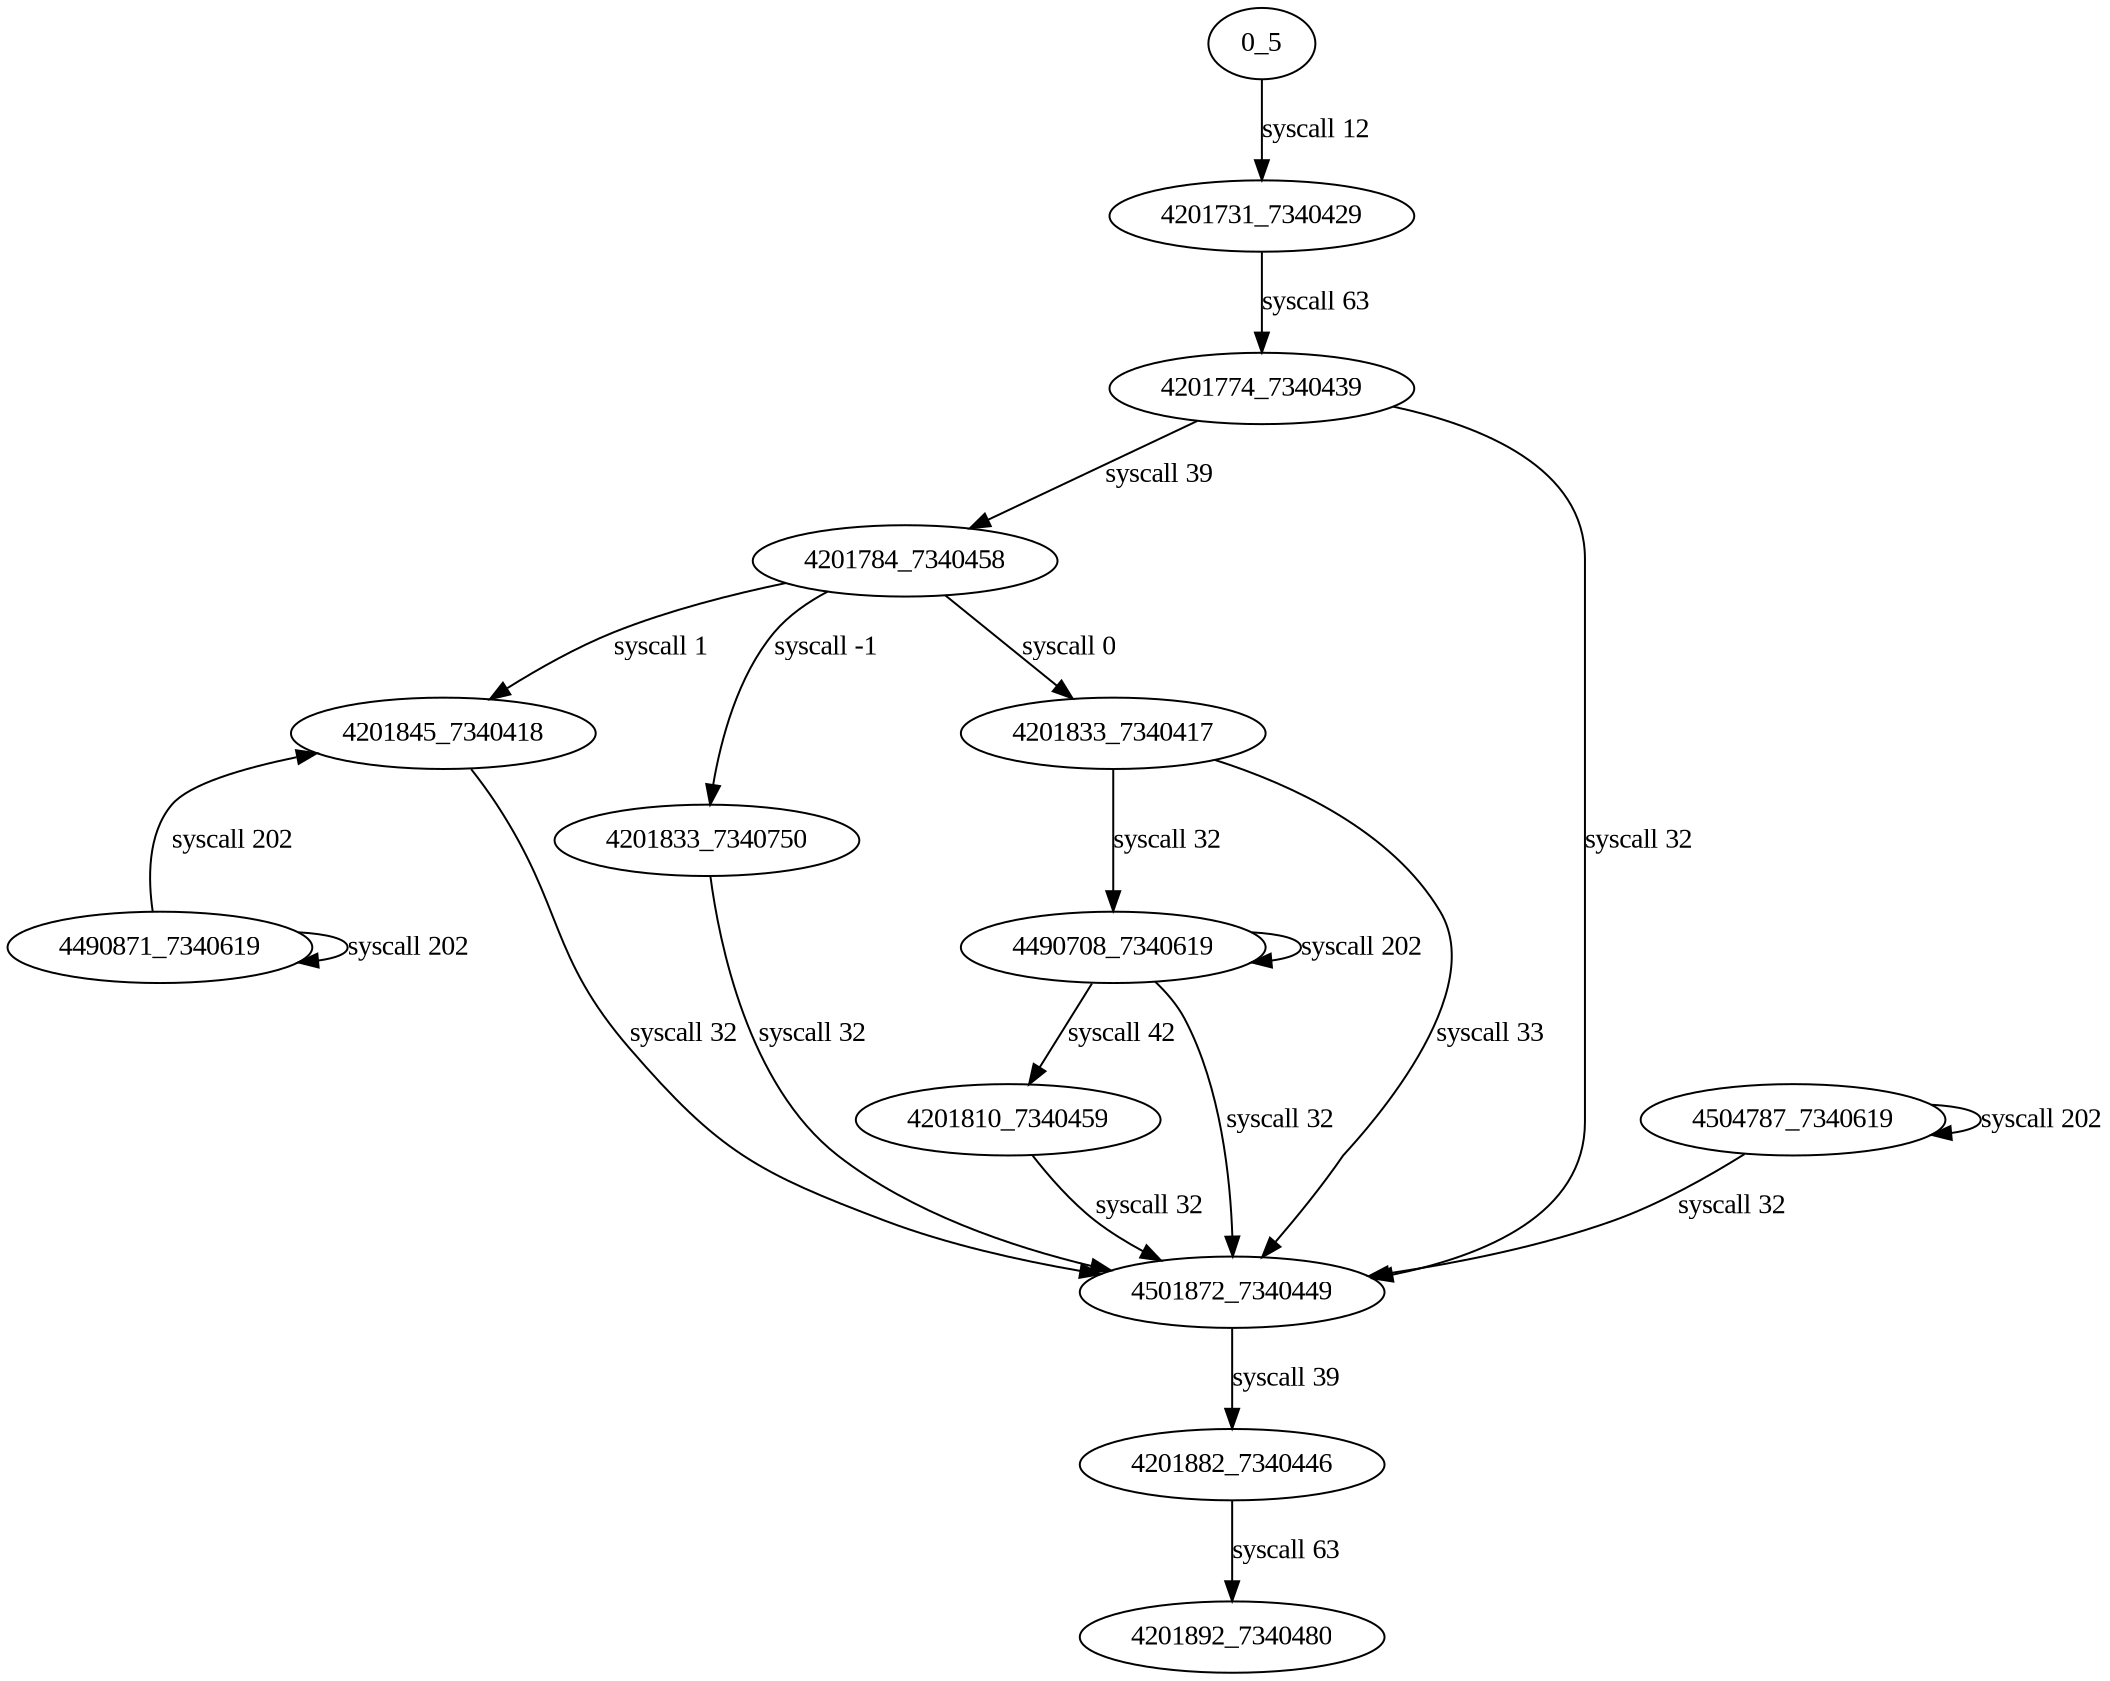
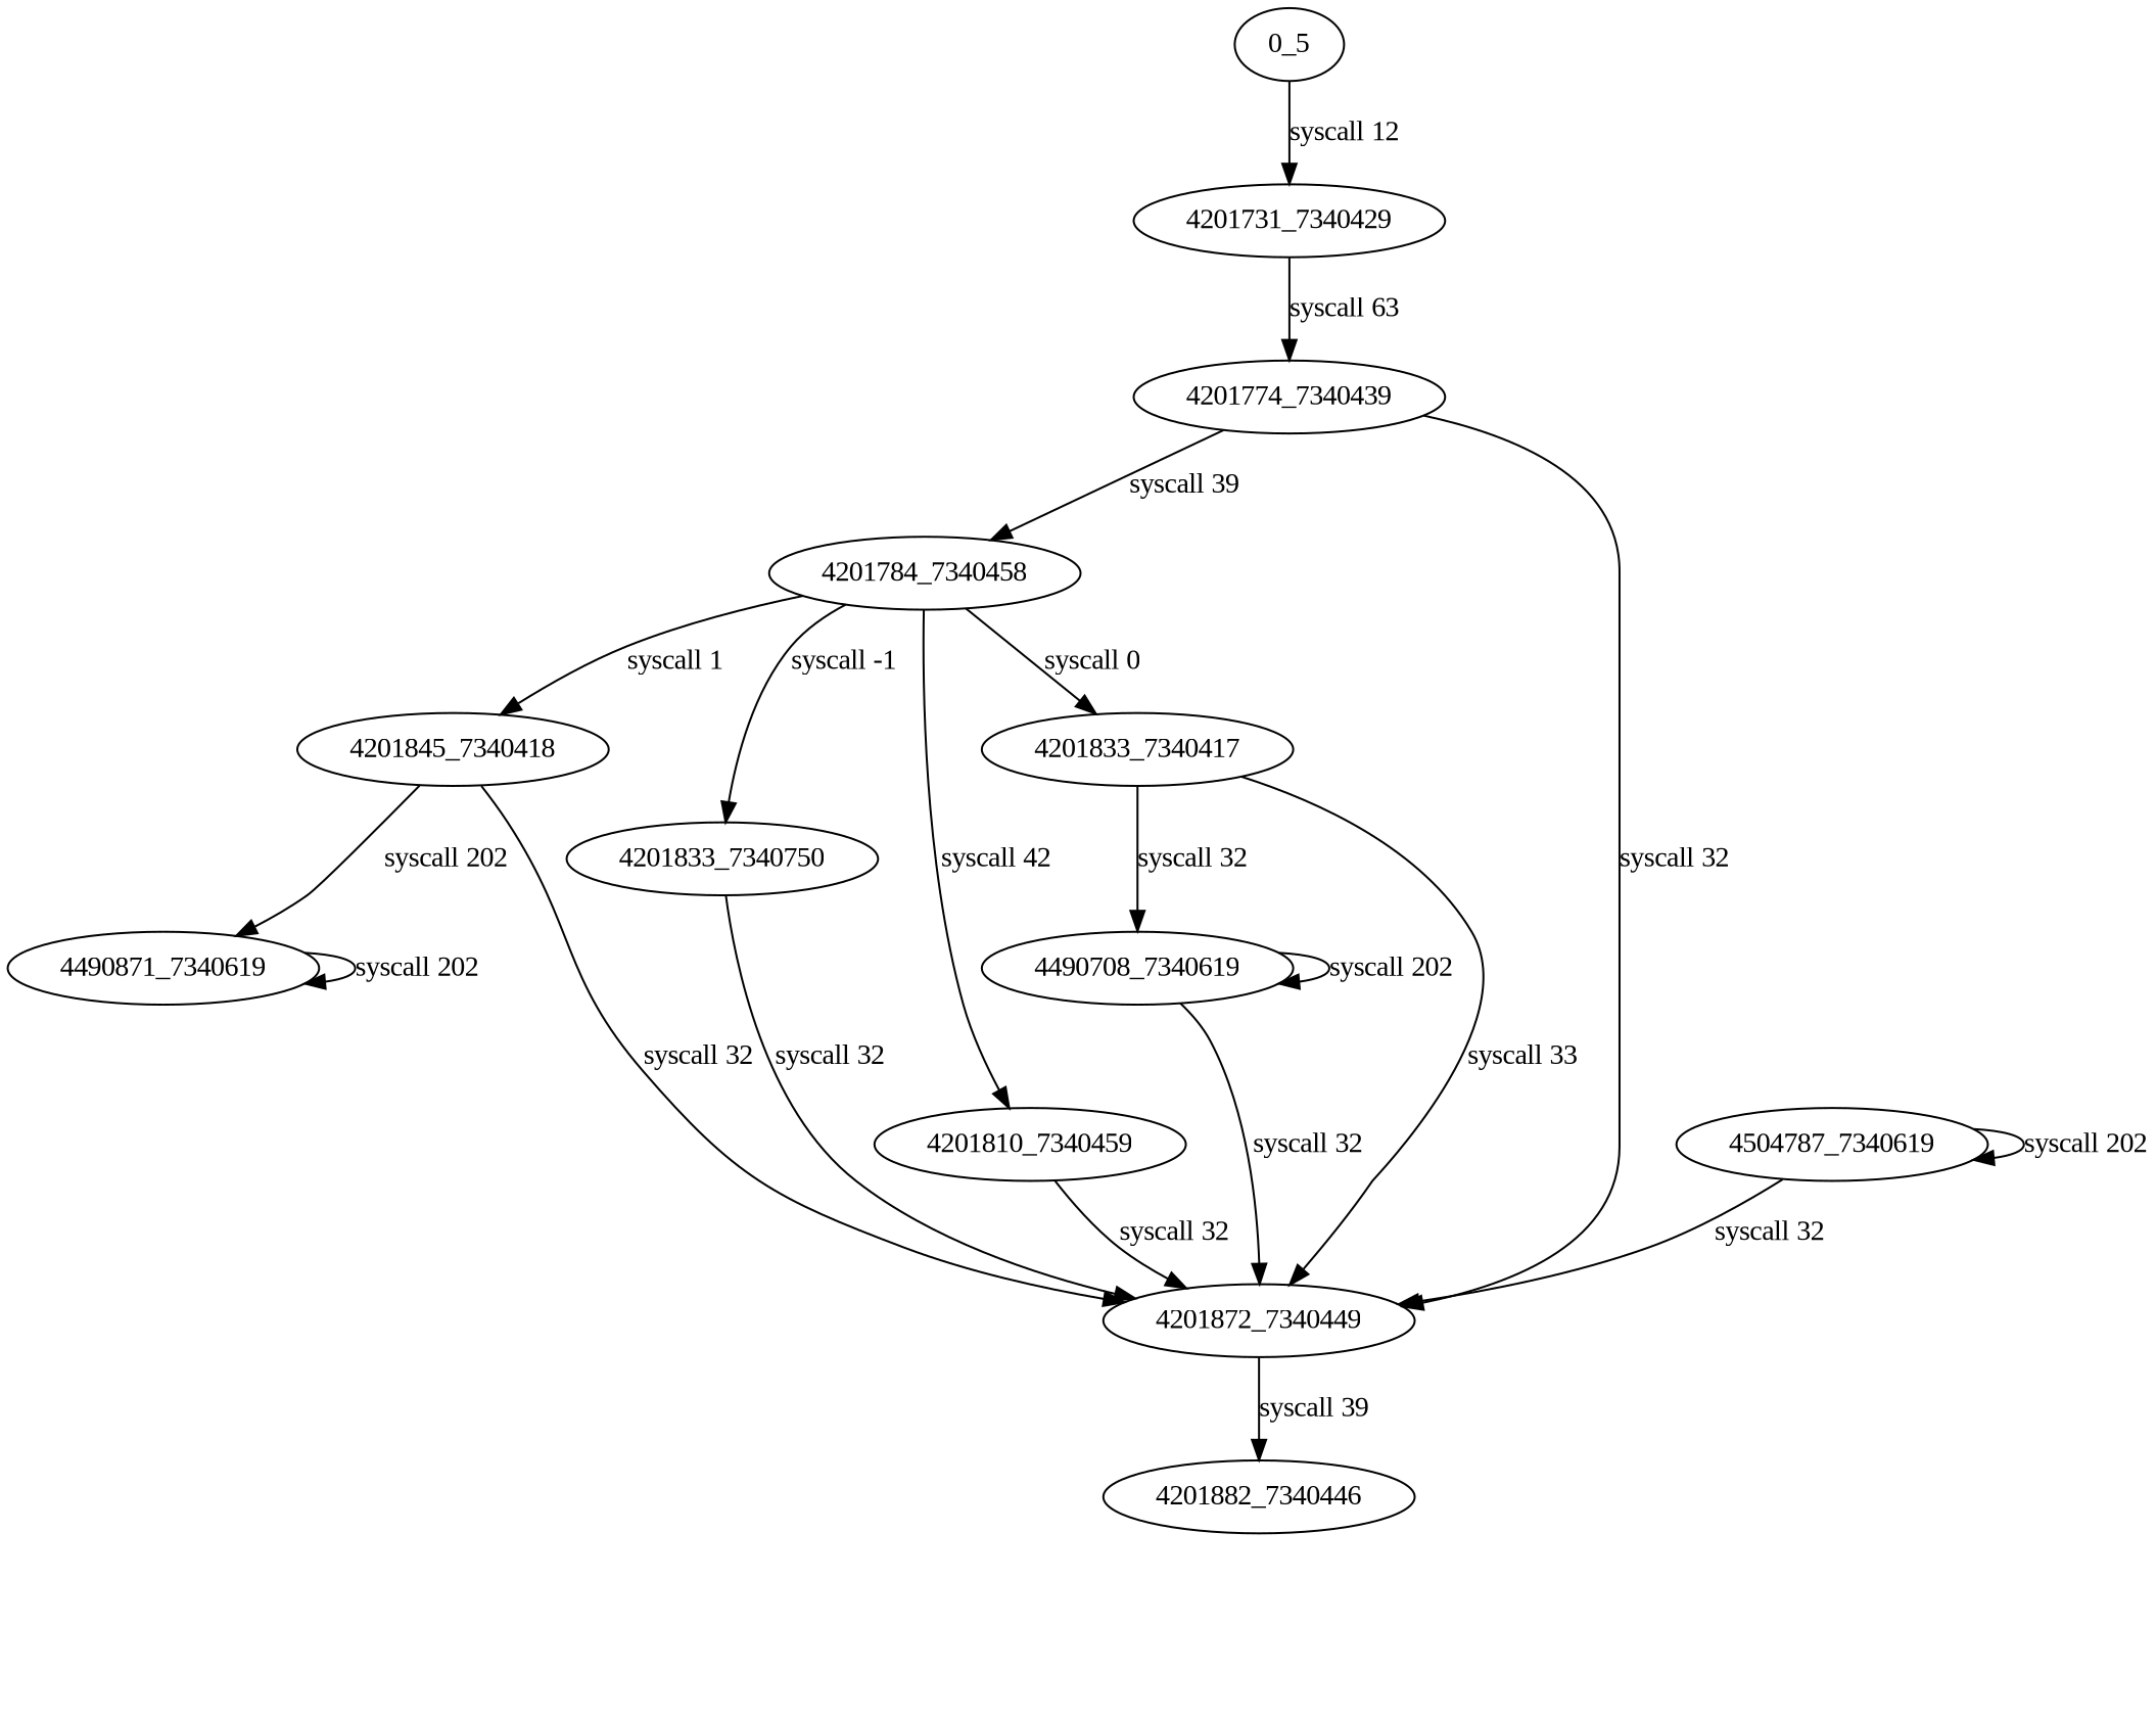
  digraph {
    fontname="Liberation Serif"
    node [fontname="Liberation Serif"]
    edge [fontname="Liberation Serif"]
    n1 [label="0_5"]
    "4201731_7340429"
    "4201774_7340439"
    "4201784_7340458"
-   "4201872_7340449" [label="4501872_7340449"]
+   "4201872_7340449"
    "4201810_7340459"
    "4201833_7340750"
    "4201833_7340417"
    "4201845_7340418"
    "4490708_7340619"
    "4490871_7340619"
    "4504787_7340619"
    n13 [label="4201882_7340446"]
-   "4201892_7340480"
    n1 -> "4201731_7340429" [label="syscall 12"]
    "4201731_7340429" -> "4201774_7340439" [label="syscall 63"]
    "4201774_7340439" -> "4201784_7340458" [label="syscall 39"]
    "4201774_7340439" -> "4201872_7340449" [label="syscall 32"]
-   "4490708_7340619" -> "4201810_7340459" [label="syscall 42"]
+   "4201784_7340458" -> "4201810_7340459" [label="syscall 42"]
    "4201784_7340458" -> "4201833_7340750" [label="syscall -1"]
    "4201784_7340458" -> "4201833_7340417" [label="syscall 0"]
    "4201784_7340458" -> "4201845_7340418" [label="syscall 1"]
    "4201872_7340449" -> n13 [label="syscall 39"]
    "4201810_7340459" -> "4201872_7340449" [label="syscall 32"]
    "4201833_7340750" -> "4201872_7340449" [label="syscall 32"]
    "4201833_7340417" -> "4201872_7340449" [label="syscall 33"]
    "4201833_7340417" -> "4490708_7340619" [label="syscall 32"]
    "4201845_7340418" -> "4201872_7340449" [label="syscall 32"]
-   "4490871_7340619" -> "4201845_7340418" [label="syscall 202"]
+   "4201845_7340418" -> "4490871_7340619" [label="syscall 202"]
    "4490708_7340619" -> "4201872_7340449" [label="syscall 32"]
    "4490708_7340619" -> "4490708_7340619" [label="syscall 202"]
    "4490871_7340619" -> "4490871_7340619" [label="syscall 202"]
    "4504787_7340619" -> "4201872_7340449" [label="syscall 32"]
    "4504787_7340619" -> "4504787_7340619" [label="syscall 202"]
-   n13 -> "4201892_7340480" [label="syscall 63"]
  }
